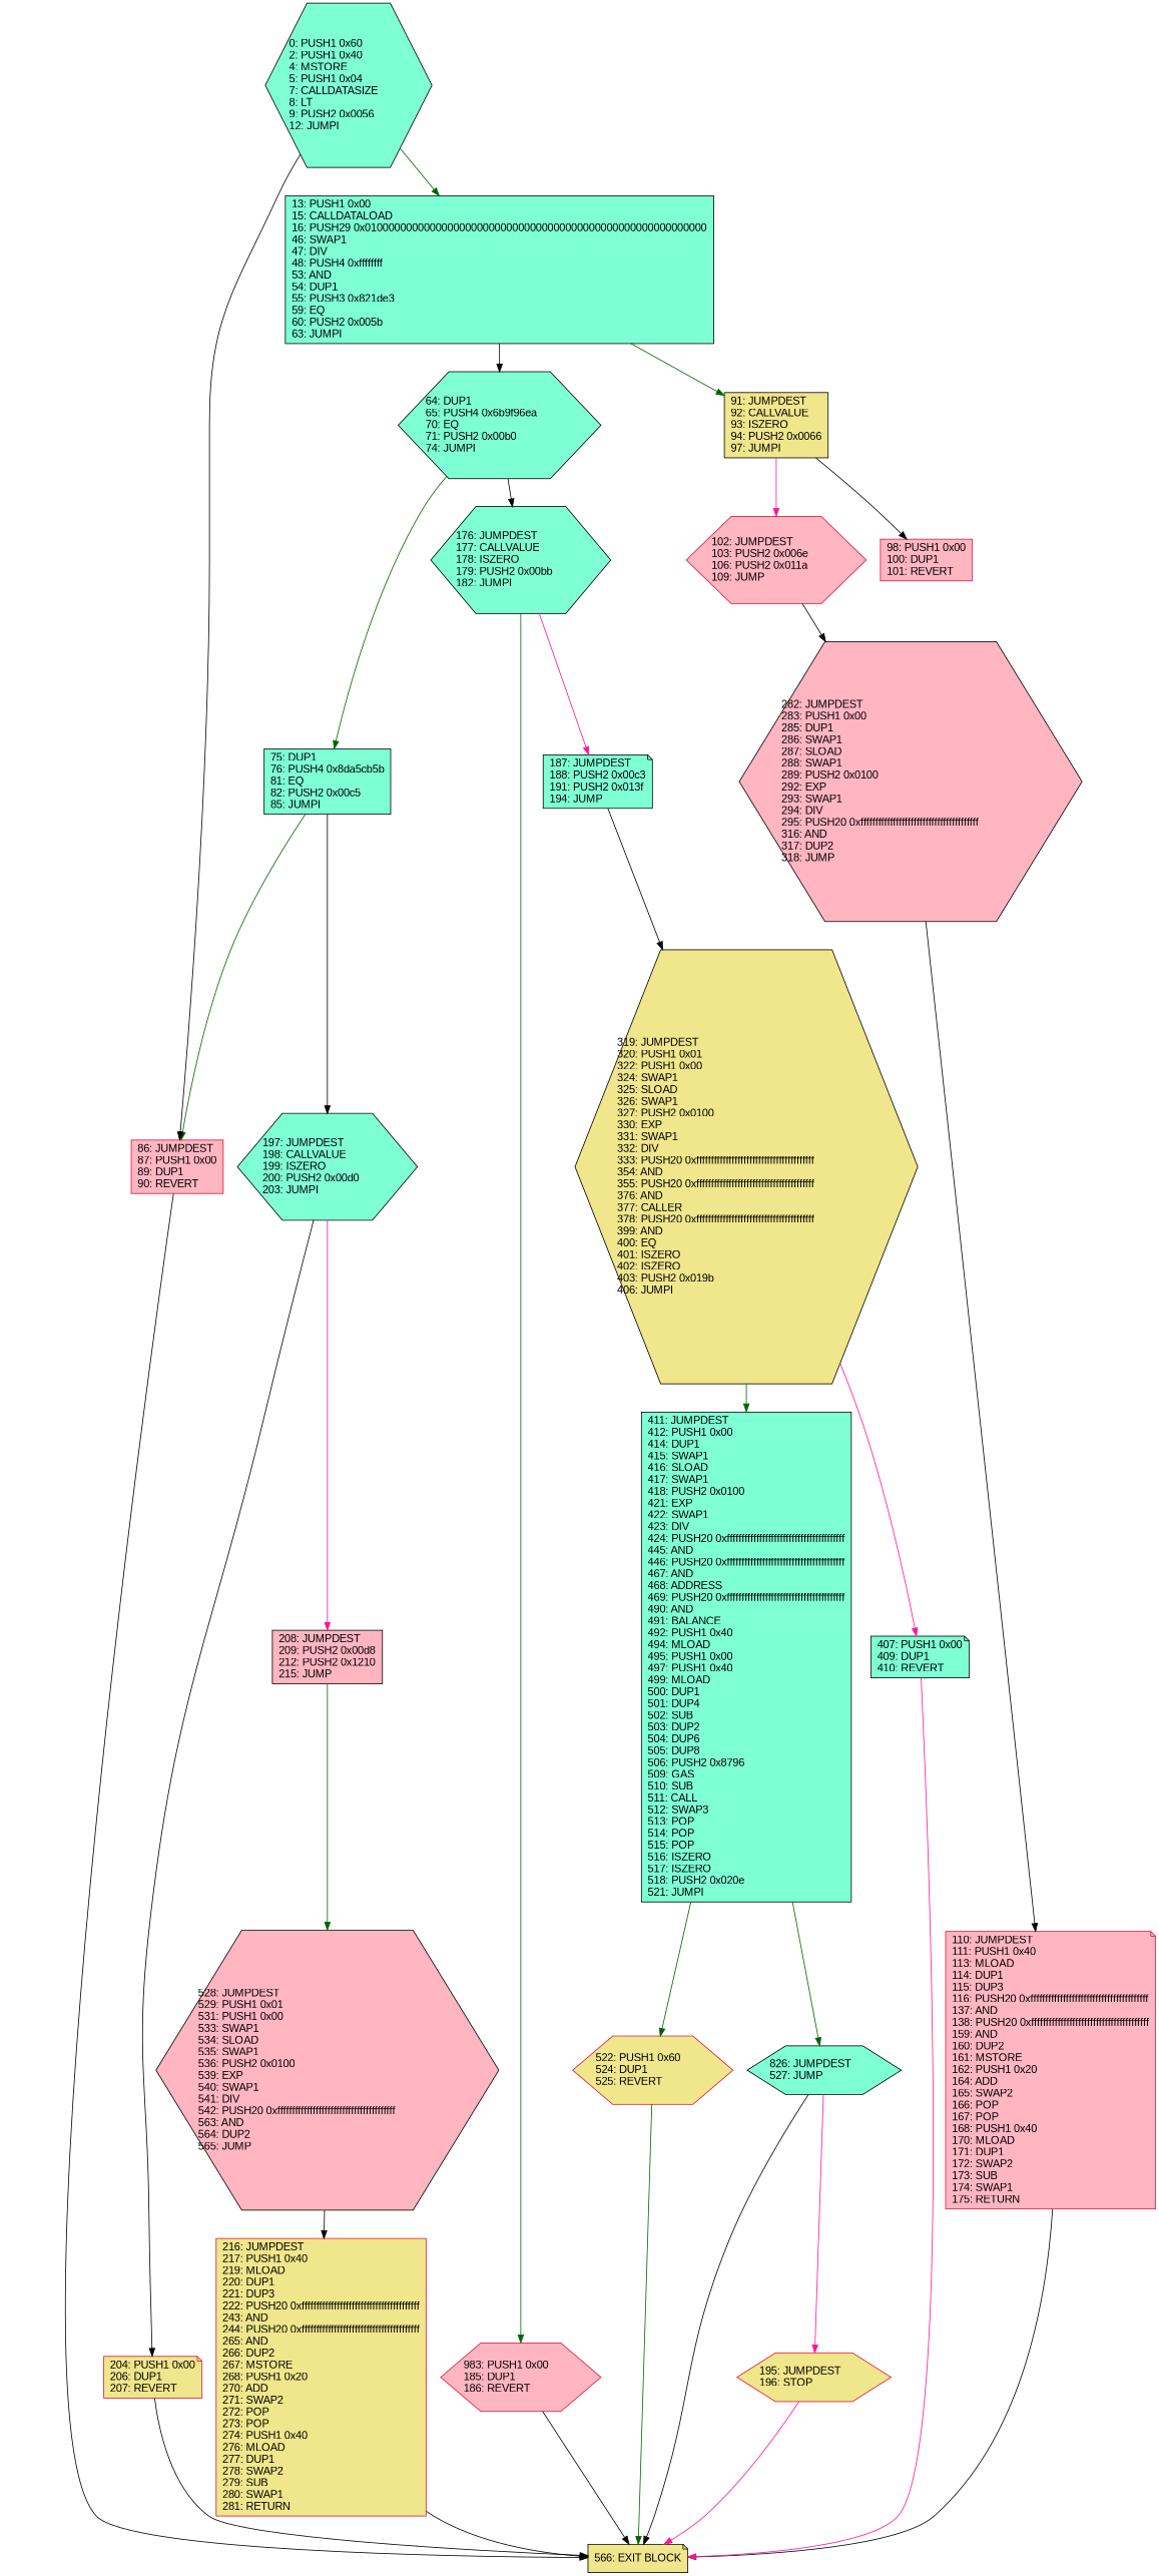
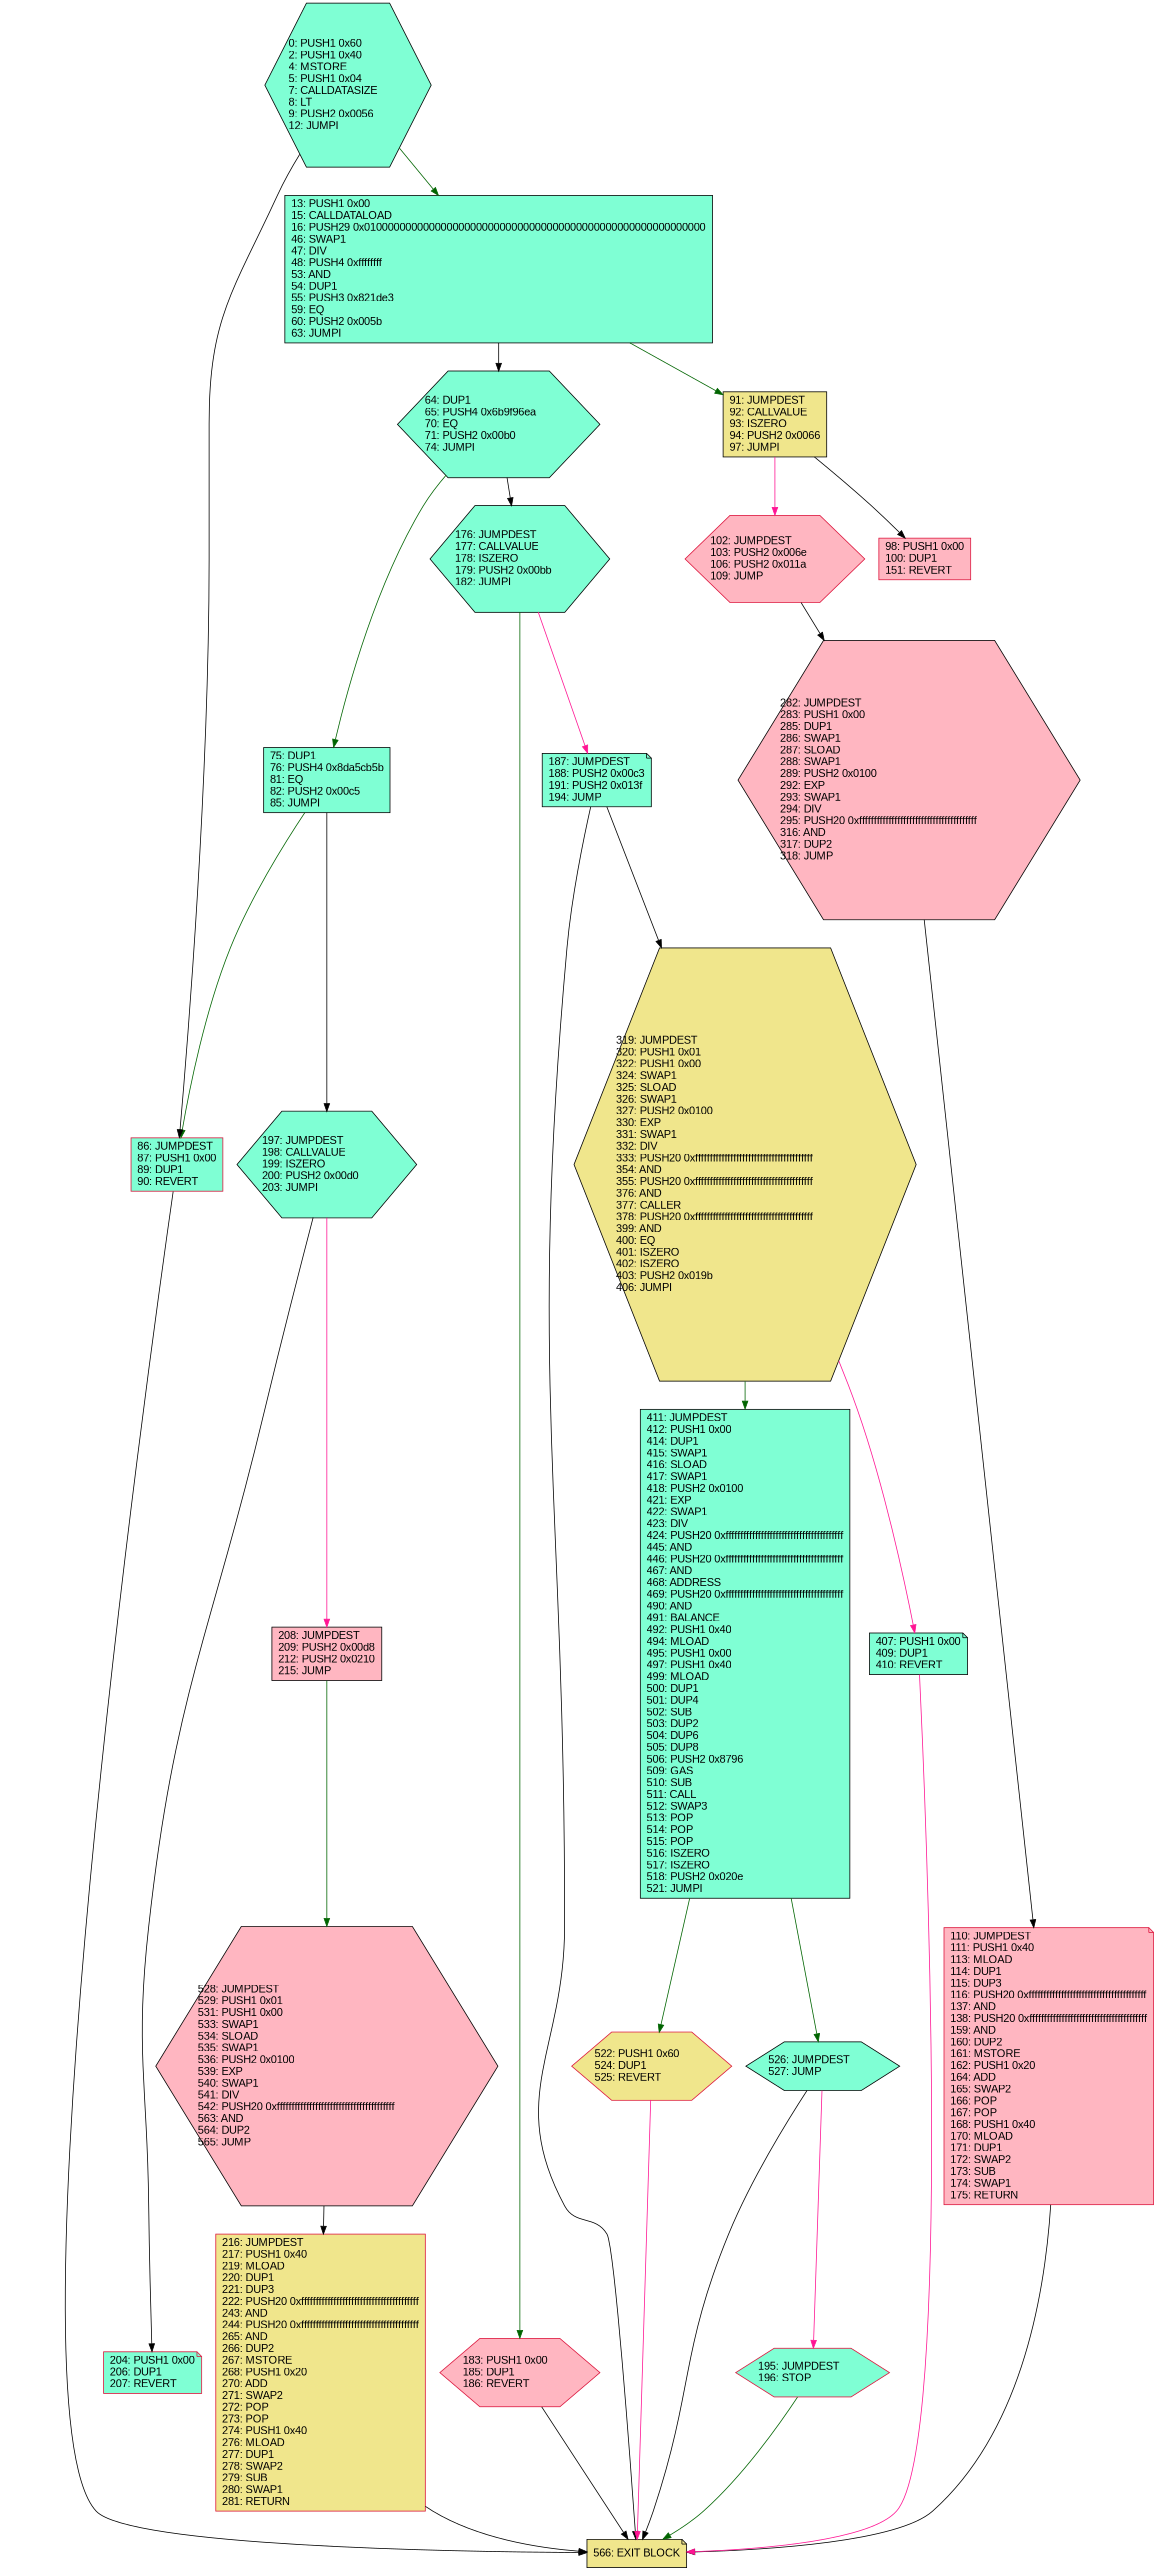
  digraph {
    rankdir=UD
    node [color=black fillcolor=aquamarine fontcolor=black fontname=arial shape=hexagon style=filled]
    edge [color=black]
    n1 [color=crimson fillcolor=lightpink label="102: JUMPDEST\l103: PUSH2 0x006e\l106: PUSH2 0x011a\l109: JUMP\l"]
    n2 [fillcolor=lightpink label="282: JUMPDEST\l283: PUSH1 0x00\l285: DUP1\l286: SWAP1\l287: SLOAD\l288: SWAP1\l289: PUSH2 0x0100\l292: EXP\l293: SWAP1\l294: DIV\l295: PUSH20 0xffffffffffffffffffffffffffffffffffffffff\l316: AND\l317: DUP2\l318: JUMP\l"]
    n3 [color=crimson fillcolor=lightpink label="110: JUMPDEST\l111: PUSH1 0x40\l113: MLOAD\l114: DUP1\l115: DUP3\l116: PUSH20 0xffffffffffffffffffffffffffffffffffffffff\l137: AND\l138: PUSH20 0xffffffffffffffffffffffffffffffffffffffff\l159: AND\l160: DUP2\l161: MSTORE\l162: PUSH1 0x20\l164: ADD\l165: SWAP2\l166: POP\l167: POP\l168: PUSH1 0x40\l170: MLOAD\l171: DUP1\l172: SWAP2\l173: SUB\l174: SWAP1\l175: RETURN\l" shape=note]
    n4 [label="75: DUP1\l76: PUSH4 0x8da5cb5b\l81: EQ\l82: PUSH2 0x00c5\l85: JUMPI\l" shape=box]
    n5 [label="197: JUMPDEST\l198: CALLVALUE\l199: ISZERO\l200: PUSH2 0x00d0\l203: JUMPI\l"]
-   n6 [color=crimson fillcolor=lightpink label="86: JUMPDEST\l87: PUSH1 0x00\l89: DUP1\l90: REVERT\l" shape=box]
-   n7 [color=crimson fillcolor=khaki label="204: PUSH1 0x00\l206: DUP1\l207: REVERT\l" shape=note]
-   n8 [fillcolor=lightpink label="208: JUMPDEST\l209: PUSH2 0x00d8\l212: PUSH2 0x1210\l215: JUMP\l" shape=box]
+   n6 [color=crimson label="86: JUMPDEST\l87: PUSH1 0x00\l89: DUP1\l90: REVERT\l" shape=box]
+   n7 [color=crimson label="204: PUSH1 0x00\l206: DUP1\l207: REVERT\l" shape=note]
+   n8 [fillcolor=lightpink label="208: JUMPDEST\l209: PUSH2 0x00d8\l212: PUSH2 0x0210\l215: JUMP\l" shape=box]
    n9 [fillcolor=khaki label="566: EXIT BLOCK\l" shape=note]
-   n10 [color=crimson fillcolor=lightpink label="98: PUSH1 0x00\l100: DUP1\l101: REVERT\l" shape=box]
+   n10 [color=crimson fillcolor=lightpink label="98: PUSH1 0x00\l100: DUP1\l151: REVERT\l" shape=box]
    n11 [label="13: PUSH1 0x00\l15: CALLDATALOAD\l16: PUSH29 0x0100000000000000000000000000000000000000000000000000000000\l46: SWAP1\l47: DIV\l48: PUSH4 0xffffffff\l53: AND\l54: DUP1\l55: PUSH3 0x821de3\l59: EQ\l60: PUSH2 0x005b\l63: JUMPI\l" shape=box]
    n12 [label="64: DUP1\l65: PUSH4 0x6b9f96ea\l70: EQ\l71: PUSH2 0x00b0\l74: JUMPI\l"]
    n13 [fillcolor=khaki label="91: JUMPDEST\l92: CALLVALUE\l93: ISZERO\l94: PUSH2 0x0066\l97: JUMPI\l" shape=box]
    n14 [label="176: JUMPDEST\l177: CALLVALUE\l178: ISZERO\l179: PUSH2 0x00bb\l182: JUMPI\l"]
    n15 [color=crimson fillcolor=khaki label="216: JUMPDEST\l217: PUSH1 0x40\l219: MLOAD\l220: DUP1\l221: DUP3\l222: PUSH20 0xffffffffffffffffffffffffffffffffffffffff\l243: AND\l244: PUSH20 0xffffffffffffffffffffffffffffffffffffffff\l265: AND\l266: DUP2\l267: MSTORE\l268: PUSH1 0x20\l270: ADD\l271: SWAP2\l272: POP\l273: POP\l274: PUSH1 0x40\l276: MLOAD\l277: DUP1\l278: SWAP2\l279: SUB\l280: SWAP1\l281: RETURN\l" shape=box]
    n16 [fillcolor=lightpink label="528: JUMPDEST\l529: PUSH1 0x01\l531: PUSH1 0x00\l533: SWAP1\l534: SLOAD\l535: SWAP1\l536: PUSH2 0x0100\l539: EXP\l540: SWAP1\l541: DIV\l542: PUSH20 0xffffffffffffffffffffffffffffffffffffffff\l563: AND\l564: DUP2\l565: JUMP\l"]
-   n17 [color=crimson fillcolor=lightpink label="983: PUSH1 0x00\l185: DUP1\l186: REVERT\l"]
+   n17 [color=crimson fillcolor=lightpink label="183: PUSH1 0x00\l185: DUP1\l186: REVERT\l"]
    n18 [label="187: JUMPDEST\l188: PUSH2 0x00c3\l191: PUSH2 0x013f\l194: JUMP\l" shape=note]
-   n19 [color=crimson fillcolor=khaki label="195: JUMPDEST\l196: STOP\l"]
+   n19 [color=crimson label="195: JUMPDEST\l196: STOP\l"]
    n20 [fillcolor=khaki label="319: JUMPDEST\l320: PUSH1 0x01\l322: PUSH1 0x00\l324: SWAP1\l325: SLOAD\l326: SWAP1\l327: PUSH2 0x0100\l330: EXP\l331: SWAP1\l332: DIV\l333: PUSH20 0xffffffffffffffffffffffffffffffffffffffff\l354: AND\l355: PUSH20 0xffffffffffffffffffffffffffffffffffffffff\l376: AND\l377: CALLER\l378: PUSH20 0xffffffffffffffffffffffffffffffffffffffff\l399: AND\l400: EQ\l401: ISZERO\l402: ISZERO\l403: PUSH2 0x019b\l406: JUMPI\l"]
    n21 [label="411: JUMPDEST\l412: PUSH1 0x00\l414: DUP1\l415: SWAP1\l416: SLOAD\l417: SWAP1\l418: PUSH2 0x0100\l421: EXP\l422: SWAP1\l423: DIV\l424: PUSH20 0xffffffffffffffffffffffffffffffffffffffff\l445: AND\l446: PUSH20 0xffffffffffffffffffffffffffffffffffffffff\l467: AND\l468: ADDRESS\l469: PUSH20 0xffffffffffffffffffffffffffffffffffffffff\l490: AND\l491: BALANCE\l492: PUSH1 0x40\l494: MLOAD\l495: PUSH1 0x00\l497: PUSH1 0x40\l499: MLOAD\l500: DUP1\l501: DUP4\l502: SUB\l503: DUP2\l504: DUP6\l505: DUP8\l506: PUSH2 0x8796\l509: GAS\l510: SUB\l511: CALL\l512: SWAP3\l513: POP\l514: POP\l515: POP\l516: ISZERO\l517: ISZERO\l518: PUSH2 0x020e\l521: JUMPI\l" shape=box]
    n22 [label="407: PUSH1 0x00\l409: DUP1\l410: REVERT\l" shape=note]
    n23 [color=crimson fillcolor=khaki label="522: PUSH1 0x60\l524: DUP1\l525: REVERT\l"]
-   n24 [label="826: JUMPDEST\l527: JUMP\l"]
+   n24 [label="526: JUMPDEST\l527: JUMP\l"]
    n25 [label="0: PUSH1 0x60\l2: PUSH1 0x40\l4: MSTORE\l5: PUSH1 0x04\l7: CALLDATASIZE\l8: LT\l9: PUSH2 0x0056\l12: JUMPI\l"]
    n1 -> n2
    n2 -> n3
    n3 -> n9
    n4 -> n5
    n4 -> n6 [color=darkgreen]
    n5 -> n7
    n5 -> n8 [color=deeppink]
    n6 -> n9
-   n7 -> n9
+   n18 -> n9
    n8 -> n16 [color=darkgreen]
    n11 -> n12
    n11 -> n13 [color=darkgreen]
    n12 -> n4 [color=darkgreen]
    n12 -> n14
    n13 -> n1 [color=deeppink]
    n13 -> n10
    n14 -> n17 [color=darkgreen]
    n14 -> n18 [color=deeppink]
    n15 -> n9
    n16 -> n15
    n17 -> n9
    n18 -> n20
-   n19 -> n9 [color=deeppink]
+   n19 -> n9 [color=darkgreen]
    n20 -> n21 [color=darkgreen]
    n20 -> n22 [color=deeppink]
    n21 -> n23 [color=darkgreen]
    n21 -> n24 [color=darkgreen]
    n22 -> n9 [color=deeppink]
-   n23 -> n9 [color=darkgreen]
+   n23 -> n9 [color=deeppink]
    n24 -> n9
    n24 -> n19 [color=deeppink]
    n25 -> n6
    n25 -> n11 [color=darkgreen]
  }
